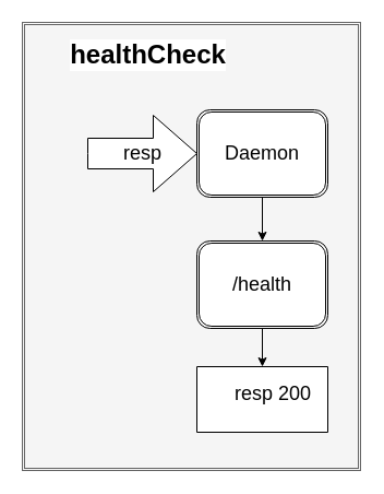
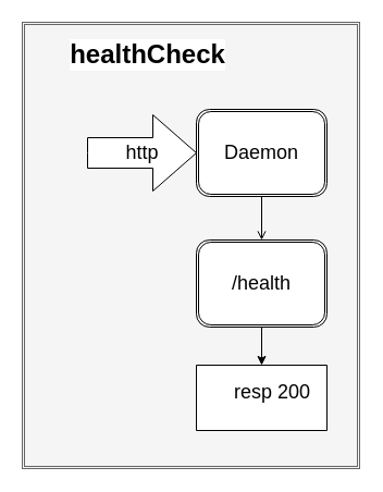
  <mxCell id="0" />
  <mxCell id="1" parent="0" />
  <mxCell id="2" value="" style="shape=ext;double=1;rounded=0;whiteSpace=wrap;html=1;labelBackgroundColor=#FFFFFF;fontSize=18;fontColor=#333333;fillColor=#f5f5f5;strokeColor=#666666;" vertex="1" parent="1"><mxGeometry x="20" y="20" width="310" height="410" as="geometry" /></mxCell>
  <mxCell id="3" value="healthCheck" style="text;strokeColor=none;fillColor=none;html=1;fontSize=24;fontStyle=1;verticalAlign=middle;align=center;labelBackgroundColor=#FFFFFF;fontColor=#000000;" vertex="1" parent="1"><mxGeometry x="85" y="30" width="100" height="40" as="geometry" /></mxCell>
  <mxCell id="4" value="/health" style="shape=ext;double=1;rounded=1;whiteSpace=wrap;html=1;labelBackgroundColor=#FFFFFF;fontSize=18;fontColor=#000000;" vertex="1" parent="1"><mxGeometry x="180" y="220" width="120" height="80" as="geometry" /></mxCell>
  <mxCell id="5" value="Daemon" style="shape=ext;double=1;rounded=1;whiteSpace=wrap;html=1;labelBackgroundColor=#FFFFFF;fontSize=18;fontColor=#000000;" vertex="1" parent="1"><mxGeometry x="180" y="100" width="120" height="80" as="geometry" /></mxCell>
- <mxCell id="6" value="" style="endArrow=classic;html=1;rounded=0;fontSize=18;fontColor=#000000;exitX=0.5;exitY=1;exitDx=0;exitDy=0;" edge="1" parent="1" source="5" target="4"><mxGeometry width="50" height="50" relative="1" as="geometry"><mxPoint x="360" y="420" as="sourcePoint" /><mxPoint x="410" y="370" as="targetPoint" /></mxGeometry></mxCell>
- <mxCell id="7" value="resp" style="html=1;shadow=0;dashed=0;align=center;verticalAlign=middle;shape=mxgraph.arrows2.arrow;dy=0.6;dx=40;notch=0;labelBackgroundColor=#FFFFFF;fontSize=18;fontColor=#000000;" vertex="1" parent="1"><mxGeometry x="80" y="105" width="100" height="70" as="geometry" /></mxCell>
+ <mxCell id="6" value="" style="endArrow=open;html=1;rounded=0;fontSize=18;fontColor=#000000;exitX=0.5;exitY=1;exitDx=0;exitDy=0;" edge="1" parent="1" source="5" target="4"><mxGeometry width="50" height="50" relative="1" as="geometry"><mxPoint x="360" y="420" as="sourcePoint" /><mxPoint x="410" y="370" as="targetPoint" /></mxGeometry></mxCell>
+ <mxCell id="7" value="http" style="html=1;shadow=0;dashed=0;align=center;verticalAlign=middle;shape=mxgraph.arrows2.arrow;dy=0.6;dx=40;notch=0;labelBackgroundColor=#FFFFFF;fontSize=18;fontColor=#000000;" vertex="1" parent="1"><mxGeometry x="80" y="105" width="100" height="70" as="geometry" /></mxCell>
  <mxCell id="8" value="" style="verticalLabelPosition=bottom;verticalAlign=top;html=1;shape=mxgraph.basic.rect;fillColor2=none;strokeWidth=1;size=20;indent=5;labelBackgroundColor=#FFFFFF;fontSize=18;fontColor=#000000;" vertex="1" parent="1"><mxGeometry x="180" y="335" width="120" height="60" as="geometry" /></mxCell>
  <mxCell id="9" value="" style="edgeStyle=segmentEdgeStyle;endArrow=classic;html=1;rounded=0;fontSize=18;fontColor=#000000;exitX=0.5;exitY=1;exitDx=0;exitDy=0;" edge="1" parent="1" source="4" target="8"><mxGeometry width="50" height="50" relative="1" as="geometry"><mxPoint x="360" y="420" as="sourcePoint" /><mxPoint x="410" y="370" as="targetPoint" /></mxGeometry></mxCell>
  <mxCell id="10" value="resp 200" style="text;html=1;strokeColor=none;fillColor=none;align=center;verticalAlign=middle;whiteSpace=wrap;rounded=0;labelBackgroundColor=#FFFFFF;fontSize=18;fontColor=#000000;" vertex="1" parent="1"><mxGeometry x="205" y="345" width="90" height="30" as="geometry" /></mxCell>
